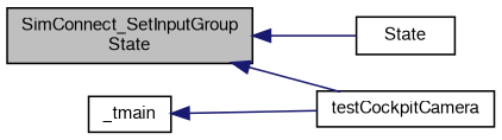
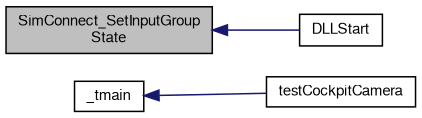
  digraph {
    rankdir=LR
    node [color=black fontname=FreeSans fontsize=10 shape=record]
    edge [color=midnightblue dir=back fontname=FreeSans fontsize=10 labelfontname=FreeSans labelfontsize=10 style=solid]
    n1 [fillcolor=grey75 fontcolor=black height=0.2 label="SimConnect_SetInputGroup\lState" style=filled width=0.4]
-   n2 [height=0.2 label=State width=0.4]
+   n2 [height=0.2 label=DLLStart width=0.4]
    n3 [height=0.2 label=testCockpitCamera width=0.4]
    n4 [height=0.2 label=_tmain width=0.4]
    n1 -> n2
-   n1 -> n3
    n4 -> n3
  }
